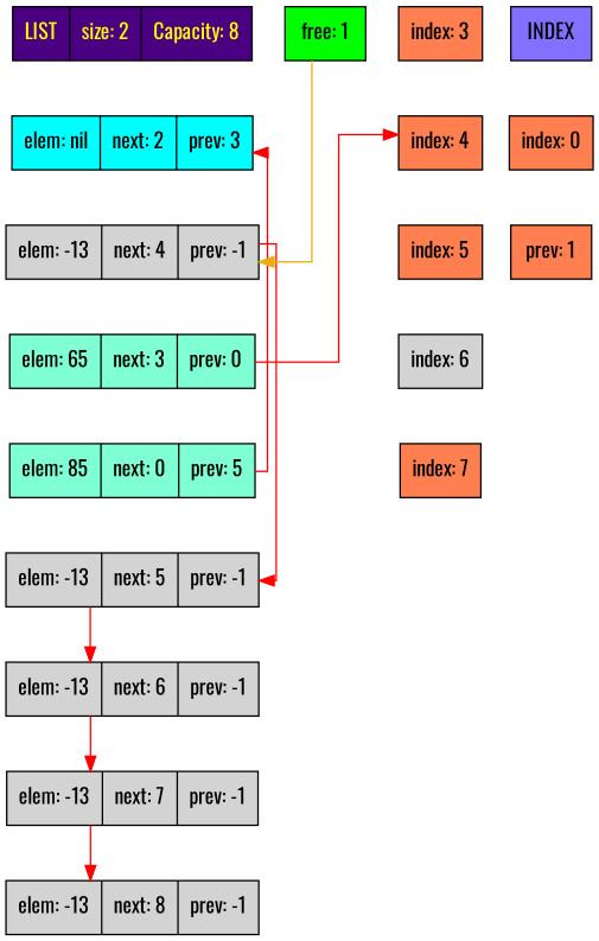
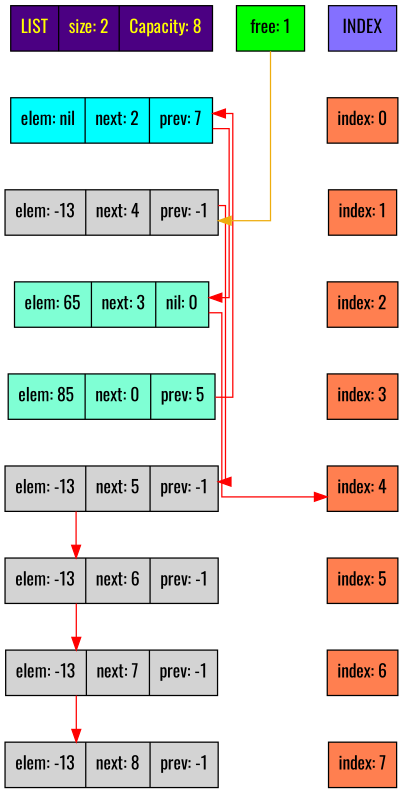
  digraph {
    fontname=Oswald
    rankdir=TB
    splines=ortho
    node [fillcolor=coral fontname=Oswald shape=record style=filled]
    edge [fontname=Oswald style=invis weight=0]
    n1 [fillcolor=indigo fontcolor=yellow label="LIST|size: 2|Capacity: 8"]
-   n2 [fillcolor=cyan label="<data>elem: nil|<next>next: 2|<prev>prev: 3"]
-   n3 [color=black fillcolor=aquamarine label="<data>elem: 65|<next>next: 3|<prev>prev: 0"]
+   n2 [fillcolor=cyan label="<data>elem: nil|<next>next: 2|<prev>prev: 7"]
+   n3 [color=black fillcolor=aquamarine label="<data>elem: 65|<next>next: 3|<prev>nil: 0"]
    n4 [color=black fillcolor=lightgrey label="<data>elem: -13|<next>next: 4|<prev>prev: -1"]
    n5 [label="index: 4"]
    n6 [color=black fillcolor=aquamarine label="<data>elem: 85|<next>next: 0|<prev>prev: 5"]
    n7 [color=black fillcolor=lightgrey label="<data>elem: -13|<next>next: 5|<prev>prev: -1"]
    n8 [label="index: 0"]
-   n9 [label="prev: 1"]
+   n9 [label="index: 1"]
+   n10 [label="index: 2"]
    n11 [label="index: 3"]
    n12 [label="index: 5"]
-   n13 [fillcolor=lightgrey label="index: 6"]
+   n13 [label="index: 6"]
    n14 [label="index: 7"]
    INDEX [fillcolor=lightslateblue]
    n16 [color=black fillcolor=lightgrey label="<data>elem: -13|<next>next: 6|<prev>prev: -1"]
    n17 [color=black fillcolor=lightgrey label="<data>elem: -13|<next>next: 7|<prev>prev: -1"]
    n18 [color=black fillcolor=lightgrey label="<data>elem: -13|<next>next: 8|<prev>prev: -1"]
    n19 [fillcolor=green label="free: 1"]
    n1 -> n2 [weight=1000]
+   n2 -> n3 [color=red style=""]
    n2 -> n4 [constraint=true dir=none weight=900]
    n3 -> n5 [color=red constraint=false style=""]
    n3 -> n6 [constraint=true dir=none weight=900]
    n4 -> n3 [constraint=true dir=none weight=900]
    n4 -> n7 [color=red constraint=false style=""]
    n5 -> n12 [weight=200]
    n6 -> n2 [color=red constraint=false style=""]
    n6 -> n7 [constraint=true dir=none weight=900]
    n7 -> n16 [color=red constraint=false style=""]
    n7 -> n16 [constraint=true dir=none weight=900]
    n8 -> n9 [weight=200]
+   n9 -> n10 [weight=200]
+   n10 -> n11 [weight=200]
    n11 -> n5 [weight=200]
    n12 -> n13 [weight=200]
    n13 -> n14 [weight=200]
    INDEX -> n8 [weight=900]
    n16 -> n17 [color=red constraint=false style=""]
    n16 -> n17 [constraint=true dir=none weight=900]
    n17 -> n18 [color=red constraint=false style=""]
    n17 -> n18 [constraint=true dir=none weight=900]
    n19 -> n4 [color=darkgoldenrod2 style=""]
  }
